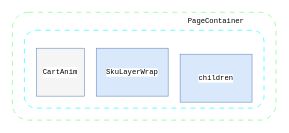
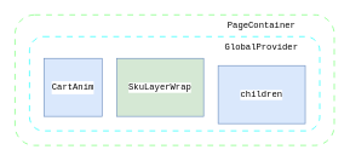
  <mxCell id="0" />
  <mxCell id="1" parent="0" />
  <mxCell id="2" value="&lt;meta charset=&quot;utf-8&quot;&gt;&lt;div style=&quot;color: rgb(0, 0, 0); background-color: rgb(255, 255, 255); font-family: Menlo, Monaco, &amp;quot;Courier New&amp;quot;, monospace; font-weight: normal; font-size: 12px; line-height: 18px;&quot;&gt;&lt;div&gt;&lt;span style=&quot;color: #267f99;&quot;&gt;PageContainer&lt;/span&gt;&lt;/div&gt;&lt;/div&gt;" style="rounded=1;whiteSpace=wrap;html=1;dashed=1;dashPattern=8 8;strokeColor=#66FF66;" parent="1" vertex="1"><mxGeometry x="20" y="20" width="440" height="180" as="geometry" /></mxCell>
  <mxCell id="3" value="" style="rounded=1;whiteSpace=wrap;html=1;dashed=1;dashPattern=8 8;strokeColor=#00FFFF;" parent="1" vertex="1"><mxGeometry x="40" y="50" width="400" height="130" as="geometry" /></mxCell>
- <mxCell id="4" value="&lt;div style=&quot;background-color: rgb(255, 255, 255); font-family: Menlo, Monaco, &amp;quot;Courier New&amp;quot;, monospace; line-height: 18px;&quot;&gt;CartAnim&lt;/div&gt;" style="whiteSpace=wrap;html=1;aspect=fixed;fillColor=#f5f5f5;strokeColor=#6c8ebf;" parent="1" vertex="1"><mxGeometry x="60" y="80" width="80" height="80" as="geometry" /></mxCell>
- <mxCell id="5" value="&lt;meta charset=&quot;utf-8&quot;&gt;&lt;span style=&quot;color: rgb(0, 0, 0); font-family: Menlo, Monaco, &amp;quot;Courier New&amp;quot;, monospace; font-size: 12px; font-style: normal; font-variant-ligatures: normal; font-variant-caps: normal; font-weight: 400; letter-spacing: normal; orphans: 2; text-align: center; text-indent: 0px; text-transform: none; widows: 2; word-spacing: 0px; -webkit-text-stroke-width: 0px; background-color: rgb(255, 255, 255); text-decoration-thickness: initial; text-decoration-style: initial; text-decoration-color: initial; float: none; display: inline !important;&quot;&gt;SkuLayerWrap&lt;/span&gt;" style="rounded=0;whiteSpace=wrap;html=1;fillColor=#dae8fc;strokeColor=#6c8ebf;" parent="1" vertex="1"><mxGeometry x="160" y="80" width="120" height="80" as="geometry" /></mxCell>
+ <mxCell id="4" value="&lt;div style=&quot;background-color: rgb(255, 255, 255); font-family: Menlo, Monaco, &amp;quot;Courier New&amp;quot;, monospace; line-height: 18px;&quot;&gt;CartAnim&lt;/div&gt;" style="whiteSpace=wrap;html=1;aspect=fixed;fillColor=#dae8fc;strokeColor=#6c8ebf;" parent="1" vertex="1"><mxGeometry x="60" y="80" width="80" height="80" as="geometry" /></mxCell>
+ <mxCell id="5" value="&lt;meta charset=&quot;utf-8&quot;&gt;&lt;span style=&quot;color: rgb(0, 0, 0); font-family: Menlo, Monaco, &amp;quot;Courier New&amp;quot;, monospace; font-size: 12px; font-style: normal; font-variant-ligatures: normal; font-variant-caps: normal; font-weight: 400; letter-spacing: normal; orphans: 2; text-align: center; text-indent: 0px; text-transform: none; widows: 2; word-spacing: 0px; -webkit-text-stroke-width: 0px; background-color: rgb(255, 255, 255); text-decoration-thickness: initial; text-decoration-style: initial; text-decoration-color: initial; float: none; display: inline !important;&quot;&gt;SkuLayerWrap&lt;/span&gt;" style="rounded=0;whiteSpace=wrap;html=1;fillColor=#d5e8d4;strokeColor=#6c8ebf;" parent="1" vertex="1"><mxGeometry x="160" y="80" width="120" height="80" as="geometry" /></mxCell>
+ <mxCell id="6" value="&lt;div style=&quot;background-color: rgb(255, 255, 255); font-family: Menlo, Monaco, &amp;quot;Courier New&amp;quot;, monospace; line-height: 18px;&quot;&gt;GlobalProvider&lt;/div&gt;" style="text;html=1;strokeColor=none;fillColor=none;align=center;verticalAlign=middle;whiteSpace=wrap;rounded=0;" parent="1" vertex="1"><mxGeometry x="295" y="50" width="130" height="30" as="geometry" /></mxCell>
  <mxCell id="7" value="&lt;div style=&quot;background-color: rgb(255, 255, 255); font-family: Menlo, Monaco, &amp;quot;Courier New&amp;quot;, monospace; line-height: 18px;&quot;&gt;PageContainer&lt;/div&gt;" style="text;html=1;strokeColor=none;fillColor=none;align=center;verticalAlign=middle;whiteSpace=wrap;rounded=0;" parent="1" vertex="1"><mxGeometry x="280" y="20" width="160" height="30" as="geometry" /></mxCell>
  <mxCell id="8" value="&lt;font face=&quot;Menlo, Monaco, Courier New, monospace&quot;&gt;&lt;span style=&quot;background-color: rgb(255, 255, 255);&quot;&gt;children&lt;/span&gt;&lt;/font&gt;" style="rounded=0;whiteSpace=wrap;html=1;fillColor=#dae8fc;strokeColor=#6c8ebf;" parent="1" vertex="1"><mxGeometry x="300" y="90" width="120" height="80" as="geometry" /></mxCell>
